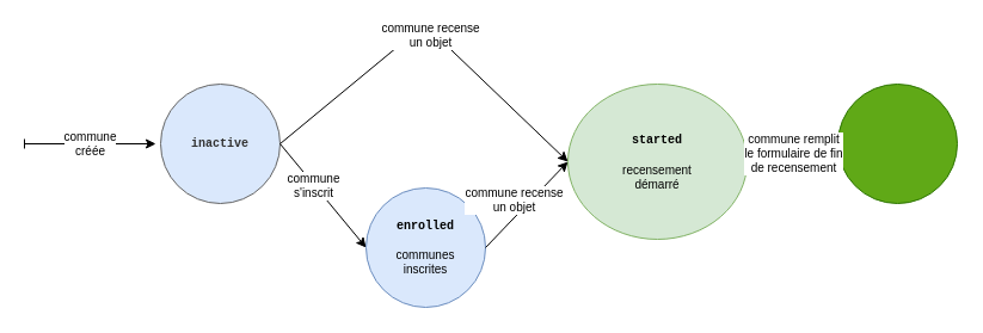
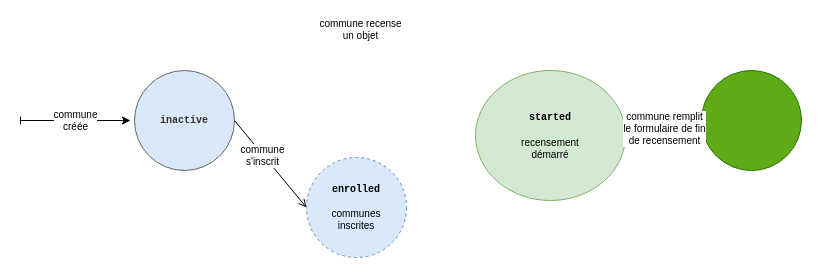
  <mxCell id="0" />
  <mxCell id="1" parent="0" />
  <mxCell id="2" value="&lt;b&gt;&lt;font style=&quot;font-size: 10px&quot; face=&quot;Courier New&quot;&gt;inactive&lt;/font&gt;&lt;/b&gt;" style="ellipse;whiteSpace=wrap;html=1;aspect=fixed;fontSize=10;fillColor=#dae8fc;fontColor=#333333;strokeColor=#666666;" parent="1" vertex="1"><mxGeometry x="134" y="70" width="100" height="100" as="geometry" /></mxCell>
  <mxCell id="3" value="" style="group;fontSize=10;" parent="1" vertex="1" connectable="0"><mxGeometry x="701" y="70" width="100" height="100" as="geometry" /></mxCell>
  <mxCell id="4" value="" style="ellipse;whiteSpace=wrap;html=1;aspect=fixed;fontSize=10;fillColor=#60a917;fontColor=#ffffff;strokeColor=#2D7600;" parent="3" vertex="1"><mxGeometry width="100" height="100" as="geometry" /></mxCell>
- <mxCell id="5" value="" style="endArrow=classic;html=1;rounded=0;exitX=1;exitY=0.5;exitDx=0;exitDy=0;fontSize=10;entryX=0;entryY=0.5;entryDx=0;entryDy=0;" parent="1" source="2" target="8" edge="1"><mxGeometry width="50" height="50" relative="1" as="geometry"><mxPoint x="125" y="470" as="sourcePoint" /><mxPoint x="175" y="420" as="targetPoint" /></mxGeometry></mxCell>
+ <mxCell id="5" value="" style="endArrow=open;html=1;rounded=0;exitX=1;exitY=0.5;exitDx=0;exitDy=0;fontSize=10;entryX=0;entryY=0.5;entryDx=0;entryDy=0;" parent="1" source="2" target="8" edge="1"><mxGeometry width="50" height="50" relative="1" as="geometry"><mxPoint x="125" y="470" as="sourcePoint" /><mxPoint x="175" y="420" as="targetPoint" /></mxGeometry></mxCell>
  <mxCell id="6" value="commune &lt;br style=&quot;font-size: 10px;&quot;&gt;s'inscrit" style="edgeLabel;html=1;align=center;verticalAlign=middle;resizable=0;points=[];fontSize=10;" parent="5" vertex="1" connectable="0"><mxGeometry x="-0.193" y="1" relative="1" as="geometry"><mxPoint x="-3" as="offset" /></mxGeometry></mxCell>
  <mxCell id="7" value="commune &lt;br&gt;créée" style="endArrow=classic;html=1;rounded=0;startArrow=baseDash;startFill=0;fontSize=10;" parent="1" edge="1"><mxGeometry width="50" height="50" relative="1" as="geometry"><mxPoint x="20" y="120" as="sourcePoint" /><mxPoint x="130" y="120" as="targetPoint" /></mxGeometry></mxCell>
- <mxCell id="8" value="&lt;b&gt;&lt;font style=&quot;font-size: 10px&quot; face=&quot;Courier New&quot;&gt;enrolled&lt;/font&gt;&lt;/b&gt;&lt;br style=&quot;font-size: 10px&quot;&gt;&lt;br style=&quot;font-size: 10px&quot;&gt;communes &lt;br&gt;inscrites" style="ellipse;whiteSpace=wrap;html=1;aspect=fixed;fontSize=10;fillColor=#dae8fc;strokeColor=#6c8ebf;" parent="1" vertex="1"><mxGeometry x="306" y="157" width="100" height="100" as="geometry" /></mxCell>
+ <mxCell id="8" value="&lt;b&gt;&lt;font style=&quot;font-size: 10px&quot; face=&quot;Courier New&quot;&gt;enrolled&lt;/font&gt;&lt;/b&gt;&lt;br style=&quot;font-size: 10px&quot;&gt;&lt;br style=&quot;font-size: 10px&quot;&gt;communes &lt;br&gt;inscrites" style="ellipse;whiteSpace=wrap;html=1;aspect=fixed;fontSize=10;fillColor=#dae8fc;strokeColor=#6c8ebf;dashed=1;" parent="1" vertex="1"><mxGeometry x="306" y="157" width="100" height="100" as="geometry" /></mxCell>
  <mxCell id="9" value="&lt;p style=&quot;font-size: 10px&quot;&gt;&lt;font style=&quot;font-size: 10px&quot; face=&quot;Courier New&quot;&gt;&lt;b&gt;started&lt;/b&gt;&lt;br style=&quot;font-size: 10px&quot;&gt;&lt;br style=&quot;font-size: 10px&quot;&gt;&lt;/font&gt; recensement&lt;br&gt; démarré&lt;/p&gt;" style="ellipse;whiteSpace=wrap;html=1;aspect=fixed;fontSize=10;fillColor=#d5e8d4;strokeColor=#82b366;" parent="1" vertex="1"><mxGeometry x="475" y="70" width="150" height="130" as="geometry" /></mxCell>
- <mxCell id="10" value="" style="endArrow=classic;html=1;rounded=0;exitX=1;exitY=0.5;exitDx=0;exitDy=0;entryX=0;entryY=0.5;entryDx=0;entryDy=0;fontSize=10;" parent="1" source="8" target="9" edge="1"><mxGeometry width="50" height="50" relative="1" as="geometry"><mxPoint x="241" y="170" as="sourcePoint" /><mxPoint x="241" y="210" as="targetPoint" /></mxGeometry></mxCell>
- <mxCell id="11" value="commune recense&lt;br style=&quot;font-size: 10px;&quot;&gt; un objet" style="edgeLabel;html=1;align=center;verticalAlign=middle;resizable=0;points=[];fontColor=none;fontSize=10;" parent="10" vertex="1" connectable="0"><mxGeometry x="-0.036" y="2" relative="1" as="geometry"><mxPoint x="-8" y="-4" as="offset" /></mxGeometry></mxCell>
  <mxCell id="12" value="" style="endArrow=classic;html=1;rounded=0;exitX=1;exitY=0.5;exitDx=0;exitDy=0;fontSize=10;entryX=0;entryY=0.5;entryDx=0;entryDy=0;" parent="1" source="9" target="4" edge="1"><mxGeometry width="50" height="50" relative="1" as="geometry"><mxPoint x="241" y="310" as="sourcePoint" /><mxPoint x="685" y="120" as="targetPoint" /></mxGeometry></mxCell>
  <mxCell id="13" value="commune remplit &lt;br&gt;le formulaire de fin &lt;br&gt;de recensement" style="edgeLabel;html=1;align=center;verticalAlign=middle;resizable=0;points=[];fontColor=none;fontSize=10;" parent="12" vertex="1" connectable="0"><mxGeometry x="0.018" relative="1" as="geometry"><mxPoint as="offset" /></mxGeometry></mxCell>
- <mxCell id="14" value="" style="endArrow=classic;html=1;rounded=1;exitX=1;exitY=0.5;exitDx=0;exitDy=0;entryX=0;entryY=0.5;entryDx=0;entryDy=0;fontSize=10;" parent="1" source="2" target="9" edge="1"><mxGeometry width="50" height="50" relative="1" as="geometry"><mxPoint x="241" y="170" as="sourcePoint" /><mxPoint x="241" y="210" as="targetPoint" /><Array as="points"><mxPoint x="355" y="20" /></Array></mxGeometry></mxCell>
  <mxCell id="15" value="commune recense&lt;br style=&quot;font-size: 10px;&quot;&gt; un objet" style="edgeLabel;html=1;align=center;verticalAlign=middle;resizable=0;points=[];fontColor=none;fontSize=10;" parent="1" vertex="1" connectable="0"><mxGeometry x="336" y="30" as="geometry"><mxPoint x="23" y="-2" as="offset" /></mxGeometry></mxCell>
